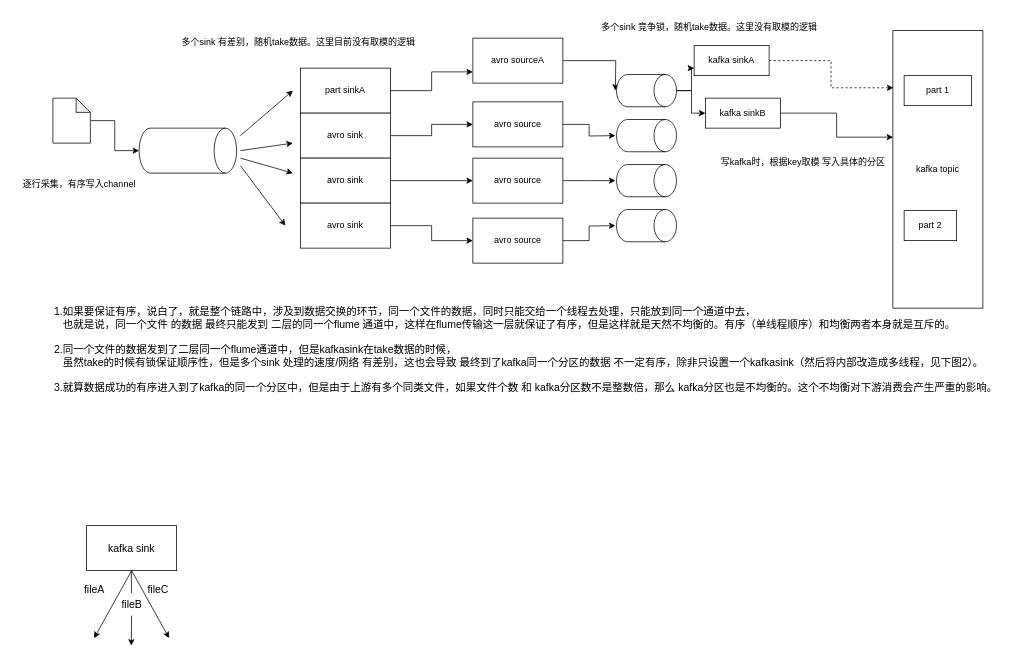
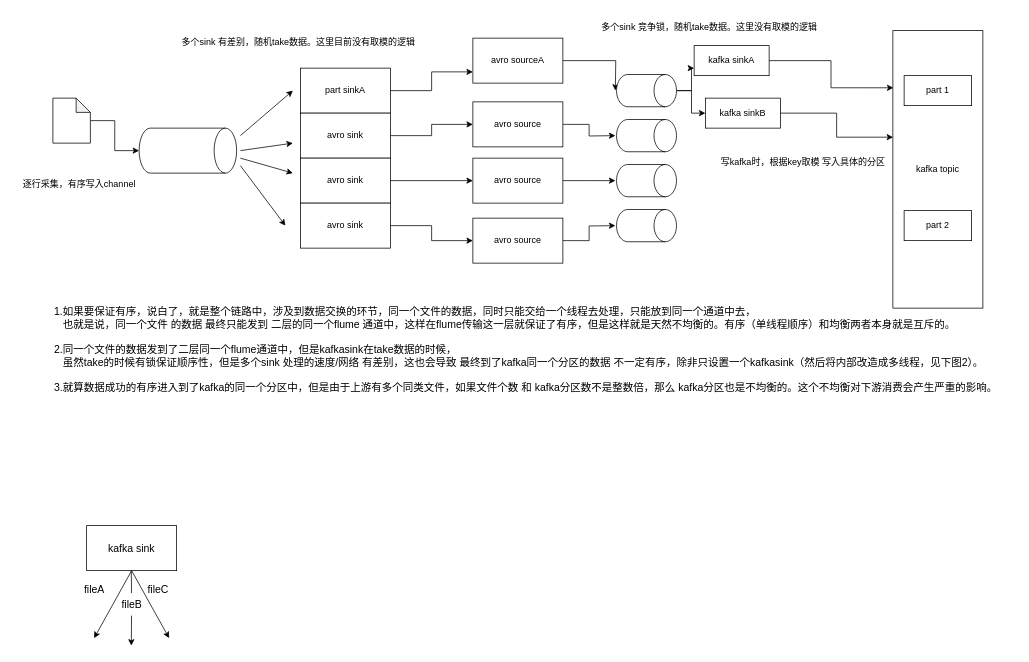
  <mxCell id="0" />
  <mxCell id="1" parent="0" />
  <mxCell id="2" value="" style="shape=cylinder3;whiteSpace=wrap;html=1;boundedLbl=1;backgroundOutline=1;size=15;rotation=90;" parent="1" vertex="1"><mxGeometry x="220" y="135" width="60" height="130" as="geometry" /></mxCell>
  <mxCell id="3" style="edgeStyle=orthogonalEdgeStyle;rounded=0;orthogonalLoop=1;jettySize=auto;html=1;" parent="1" source="4" target="2" edge="1"><mxGeometry relative="1" as="geometry" /></mxCell>
  <mxCell id="4" value="" style="shape=note;whiteSpace=wrap;html=1;backgroundOutline=1;darkOpacity=0.05;size=19;" parent="1" vertex="1"><mxGeometry x="70" y="130" width="50" height="60" as="geometry" /></mxCell>
  <mxCell id="5" style="edgeStyle=orthogonalEdgeStyle;rounded=0;orthogonalLoop=1;jettySize=auto;html=1;entryX=0;entryY=0.75;entryDx=0;entryDy=0;" parent="1" source="6" target="18" edge="1"><mxGeometry relative="1" as="geometry"><mxPoint x="620" y="120" as="targetPoint" /></mxGeometry></mxCell>
  <mxCell id="6" value="part sinkA" style="rounded=0;whiteSpace=wrap;html=1;" parent="1" vertex="1"><mxGeometry x="400" y="90" width="120" height="60" as="geometry" /></mxCell>
  <mxCell id="7" style="edgeStyle=orthogonalEdgeStyle;rounded=0;orthogonalLoop=1;jettySize=auto;html=1;entryX=0;entryY=0.5;entryDx=0;entryDy=0;" parent="1" source="8" target="20" edge="1"><mxGeometry relative="1" as="geometry"><mxPoint x="620" y="180" as="targetPoint" /></mxGeometry></mxCell>
  <mxCell id="8" value="avro sink" style="rounded=0;whiteSpace=wrap;html=1;" parent="1" vertex="1"><mxGeometry x="400" y="150" width="120" height="60" as="geometry" /></mxCell>
  <mxCell id="9" style="edgeStyle=orthogonalEdgeStyle;rounded=0;orthogonalLoop=1;jettySize=auto;html=1;entryX=0;entryY=0.5;entryDx=0;entryDy=0;" parent="1" source="10" target="22" edge="1"><mxGeometry relative="1" as="geometry"><mxPoint x="620" y="240" as="targetPoint" /></mxGeometry></mxCell>
  <mxCell id="10" value="avro sink" style="rounded=0;whiteSpace=wrap;html=1;" parent="1" vertex="1"><mxGeometry x="400" y="210" width="120" height="60" as="geometry" /></mxCell>
  <mxCell id="11" style="edgeStyle=orthogonalEdgeStyle;rounded=0;orthogonalLoop=1;jettySize=auto;html=1;entryX=0;entryY=0.5;entryDx=0;entryDy=0;" parent="1" source="12" target="24" edge="1"><mxGeometry relative="1" as="geometry"><mxPoint x="620" y="300" as="targetPoint" /></mxGeometry></mxCell>
  <mxCell id="12" value="avro sink" style="rounded=0;whiteSpace=wrap;html=1;" parent="1" vertex="1"><mxGeometry x="400" y="270" width="120" height="60" as="geometry" /></mxCell>
  <mxCell id="13" value="" style="endArrow=classic;html=1;rounded=0;" parent="1" edge="1"><mxGeometry width="50" height="50" relative="1" as="geometry"><mxPoint x="320" y="180" as="sourcePoint" /><mxPoint x="390" y="120" as="targetPoint" /></mxGeometry></mxCell>
  <mxCell id="14" value="" style="endArrow=classic;html=1;rounded=0;" parent="1" edge="1"><mxGeometry width="50" height="50" relative="1" as="geometry"><mxPoint x="320" y="200" as="sourcePoint" /><mxPoint x="390" y="190" as="targetPoint" /></mxGeometry></mxCell>
  <mxCell id="15" value="" style="endArrow=classic;html=1;rounded=0;" parent="1" edge="1"><mxGeometry width="50" height="50" relative="1" as="geometry"><mxPoint x="320" y="210" as="sourcePoint" /><mxPoint x="390" y="230" as="targetPoint" /></mxGeometry></mxCell>
  <mxCell id="16" value="" style="endArrow=classic;html=1;rounded=0;" parent="1" edge="1"><mxGeometry width="50" height="50" relative="1" as="geometry"><mxPoint x="320" y="220" as="sourcePoint" /><mxPoint x="380" y="300" as="targetPoint" /></mxGeometry></mxCell>
  <mxCell id="17" style="edgeStyle=orthogonalEdgeStyle;rounded=0;orthogonalLoop=1;jettySize=auto;html=1;" parent="1" source="18" edge="1"><mxGeometry relative="1" as="geometry"><mxPoint x="820" y="120" as="targetPoint" /></mxGeometry></mxCell>
  <mxCell id="18" value="avro sourceA" style="rounded=0;whiteSpace=wrap;html=1;" parent="1" vertex="1"><mxGeometry x="630" y="50" width="120" height="60" as="geometry" /></mxCell>
  <mxCell id="19" style="edgeStyle=orthogonalEdgeStyle;rounded=0;orthogonalLoop=1;jettySize=auto;html=1;" parent="1" source="20" edge="1"><mxGeometry relative="1" as="geometry"><mxPoint x="820" y="180" as="targetPoint" /></mxGeometry></mxCell>
  <mxCell id="20" value="avro source" style="rounded=0;whiteSpace=wrap;html=1;" parent="1" vertex="1"><mxGeometry x="630" y="135" width="120" height="60" as="geometry" /></mxCell>
  <mxCell id="21" style="edgeStyle=orthogonalEdgeStyle;rounded=0;orthogonalLoop=1;jettySize=auto;html=1;" parent="1" source="22" edge="1"><mxGeometry relative="1" as="geometry"><mxPoint x="820" y="240" as="targetPoint" /></mxGeometry></mxCell>
  <mxCell id="22" value="avro source" style="rounded=0;whiteSpace=wrap;html=1;" parent="1" vertex="1"><mxGeometry x="630" y="210" width="120" height="60" as="geometry" /></mxCell>
  <mxCell id="23" style="edgeStyle=orthogonalEdgeStyle;rounded=0;orthogonalLoop=1;jettySize=auto;html=1;" parent="1" source="24" edge="1"><mxGeometry relative="1" as="geometry"><mxPoint x="820" y="300" as="targetPoint" /></mxGeometry></mxCell>
  <mxCell id="24" value="avro source" style="rounded=0;whiteSpace=wrap;html=1;" parent="1" vertex="1"><mxGeometry x="630" y="290" width="120" height="60" as="geometry" /></mxCell>
  <mxCell id="25" style="edgeStyle=orthogonalEdgeStyle;rounded=0;orthogonalLoop=1;jettySize=auto;html=1;entryX=0;entryY=0.75;entryDx=0;entryDy=0;" parent="1" source="27" target="32" edge="1"><mxGeometry relative="1" as="geometry"><mxPoint x="930" y="120" as="targetPoint" /></mxGeometry></mxCell>
  <mxCell id="26" style="edgeStyle=orthogonalEdgeStyle;rounded=0;orthogonalLoop=1;jettySize=auto;html=1;entryX=0;entryY=0.5;entryDx=0;entryDy=0;" parent="1" source="27" target="36" edge="1"><mxGeometry relative="1" as="geometry" /></mxCell>
  <mxCell id="27" value="" style="shape=cylinder3;whiteSpace=wrap;html=1;boundedLbl=1;backgroundOutline=1;size=15;rotation=90;" parent="1" vertex="1"><mxGeometry x="840" y="80" width="43" height="80" as="geometry" /></mxCell>
  <mxCell id="28" value="" style="shape=cylinder3;whiteSpace=wrap;html=1;boundedLbl=1;backgroundOutline=1;size=15;rotation=90;" parent="1" vertex="1"><mxGeometry x="840" y="140" width="43" height="80" as="geometry" /></mxCell>
  <mxCell id="29" value="" style="shape=cylinder3;whiteSpace=wrap;html=1;boundedLbl=1;backgroundOutline=1;size=15;rotation=90;" parent="1" vertex="1"><mxGeometry x="840" y="200" width="43" height="80" as="geometry" /></mxCell>
  <mxCell id="30" value="" style="shape=cylinder3;whiteSpace=wrap;html=1;boundedLbl=1;backgroundOutline=1;size=15;rotation=90;" parent="1" vertex="1"><mxGeometry x="840" y="260" width="43" height="80" as="geometry" /></mxCell>
- <mxCell id="31" style="edgeStyle=orthogonalEdgeStyle;rounded=0;orthogonalLoop=1;jettySize=auto;html=1;entryX=0.006;entryY=0.206;entryDx=0;entryDy=0;entryPerimeter=0;dashed=1;" parent="1" source="32" target="33" edge="1"><mxGeometry relative="1" as="geometry" /></mxCell>
+ <mxCell id="31" style="edgeStyle=orthogonalEdgeStyle;rounded=0;orthogonalLoop=1;jettySize=auto;html=1;entryX=0.006;entryY=0.206;entryDx=0;entryDy=0;entryPerimeter=0;" parent="1" source="32" target="33" edge="1"><mxGeometry relative="1" as="geometry" /></mxCell>
  <mxCell id="32" value="kafka sinkA" style="rounded=0;whiteSpace=wrap;html=1;" parent="1" vertex="1"><mxGeometry x="925" y="60" width="100" height="40" as="geometry" /></mxCell>
  <mxCell id="33" value="kafka topic" style="rounded=0;whiteSpace=wrap;html=1;" parent="1" vertex="1"><mxGeometry x="1190" y="40" width="120" height="370" as="geometry" /></mxCell>
  <mxCell id="34" value="part 1" style="rounded=0;whiteSpace=wrap;html=1;" parent="1" vertex="1"><mxGeometry x="1205" y="100" width="90" height="40" as="geometry" /></mxCell>
  <mxCell id="35" style="edgeStyle=orthogonalEdgeStyle;rounded=0;orthogonalLoop=1;jettySize=auto;html=1;entryX=0.003;entryY=0.384;entryDx=0;entryDy=0;entryPerimeter=0;" parent="1" source="36" target="33" edge="1"><mxGeometry relative="1" as="geometry" /></mxCell>
  <mxCell id="36" value="kafka sinkB" style="rounded=0;whiteSpace=wrap;html=1;" parent="1" vertex="1"><mxGeometry x="940" y="130" width="100" height="40" as="geometry" /></mxCell>
  <mxCell id="37" value="逐行采集，有序写入channel" style="text;html=1;align=center;verticalAlign=middle;resizable=0;points=[];autosize=1;strokeColor=none;fillColor=none;" parent="1" vertex="1"><mxGeometry x="20" y="230" width="170" height="30" as="geometry" /></mxCell>
  <mxCell id="38" value="多个sink 有差别，随机take数据。这里目前没有取模的逻辑" style="text;html=1;align=left;verticalAlign=middle;resizable=0;points=[];autosize=1;strokeColor=none;fillColor=none;" parent="1" vertex="1"><mxGeometry x="240" y="40" width="330" height="30" as="geometry" /></mxCell>
  <mxCell id="39" value="多个sink 竞争锁，随机take数据。这里没有取模的逻辑" style="text;html=1;align=center;verticalAlign=middle;resizable=0;points=[];autosize=1;strokeColor=none;fillColor=none;" parent="1" vertex="1"><mxGeometry x="790" y="20" width="310" height="30" as="geometry" /></mxCell>
  <mxCell id="40" value="写kafka时，根据key取模 写入具体的分区" style="text;html=1;align=center;verticalAlign=middle;resizable=0;points=[];autosize=1;strokeColor=none;fillColor=none;" parent="1" vertex="1"><mxGeometry x="950" y="200" width="240" height="30" as="geometry" /></mxCell>
- <mxCell id="41" value="part 2" style="rounded=0;whiteSpace=wrap;html=1;" parent="1" vertex="1"><mxGeometry x="1205" y="280" width="70" height="40" as="geometry" /></mxCell>
+ <mxCell id="41" value="part 2" style="rounded=0;whiteSpace=wrap;html=1;" parent="1" vertex="1"><mxGeometry x="1205" y="280" width="90" height="40" as="geometry" /></mxCell>
  <mxCell id="42" value="&lt;font style=&quot;font-size: 14px;&quot;&gt;1.如果要保证有序，说白了，就是整个链路中，涉及到数据交换的环节，同一个文件的数据，同时只能交给一个线程去处理，只能放到同一个通道中去，&lt;br style=&quot;font-size: 14px;&quot;&gt;&amp;nbsp; &amp;nbsp;也就是说，同一个文件 的数据 最终只能发到 二层的同一个flume 通道中，这样在flume传输这一层就保证了有序，但是这样就是天然不均衡的。有序（单线程顺序）和均衡两者本身就是互斥的。&lt;br style=&quot;font-size: 14px;&quot;&gt;&lt;br&gt;2.同一个文件的数据发到了二层同一个flume通道中，但是kafkasink在take数据的时候，&lt;br style=&quot;font-size: 14px;&quot;&gt;&amp;nbsp; &amp;nbsp;虽然take的时候有锁保证顺序性，但是多个sink 处理的速度/网络 有差别，这也会导致 最终到了kafka同一个分区的数据 不一定有序，除非只设置一个kafkasink（然后将内部改造成多线程，见下图2）。&lt;br style=&quot;font-size: 14px;&quot;&gt;&lt;br&gt;3.就算数据成功的有序进入到了kafka的同一个分区中，但是由于上游有多个同类文件，如果文件个数 和 kafka分区数不是整数倍，那么 kafka分区也是不均衡的。这个不均衡对下游消费会产生严重的影响。&lt;br style=&quot;font-size: 14px;&quot;&gt;&lt;/font&gt;" style="text;html=1;align=left;verticalAlign=middle;resizable=0;points=[];autosize=1;strokeColor=none;fillColor=none;spacing=2;spacingBottom=0;fontFamily=Helvetica;fontSize=14;" parent="1" vertex="1"><mxGeometry x="70" y="400" width="1280" height="130" as="geometry" /></mxCell>
  <mxCell id="43" value="kafka sink" style="rounded=0;whiteSpace=wrap;html=1;fontFamily=Helvetica;fontSize=14;" vertex="1" parent="1"><mxGeometry x="115" y="700" width="120" height="60" as="geometry" /></mxCell>
  <mxCell id="44" value="" style="endArrow=classic;html=1;rounded=0;fontFamily=Helvetica;fontSize=14;startArrow=none;" edge="1" parent="1" source="50"><mxGeometry width="50" height="50" relative="1" as="geometry"><mxPoint x="174.58" y="760" as="sourcePoint" /><mxPoint x="174.58" y="860" as="targetPoint" /></mxGeometry></mxCell>
  <mxCell id="45" value="" style="endArrow=classic;html=1;rounded=0;fontFamily=Helvetica;fontSize=14;" edge="1" parent="1"><mxGeometry width="50" height="50" relative="1" as="geometry"><mxPoint x="175" y="760" as="sourcePoint" /><mxPoint x="125" y="850" as="targetPoint" /></mxGeometry></mxCell>
  <mxCell id="46" value="" style="endArrow=classic;html=1;rounded=0;fontFamily=Helvetica;fontSize=14;" edge="1" parent="1"><mxGeometry width="50" height="50" relative="1" as="geometry"><mxPoint x="175" y="760" as="sourcePoint" /><mxPoint x="225" y="850" as="targetPoint" /></mxGeometry></mxCell>
  <mxCell id="47" value="fileA" style="text;html=1;align=center;verticalAlign=middle;resizable=0;points=[];autosize=1;strokeColor=none;fillColor=none;fontSize=14;fontFamily=Helvetica;" vertex="1" parent="1"><mxGeometry x="100" y="770" width="50" height="30" as="geometry" /></mxCell>
  <mxCell id="48" value="fileC" style="text;html=1;align=center;verticalAlign=middle;resizable=0;points=[];autosize=1;strokeColor=none;fillColor=none;fontSize=14;fontFamily=Helvetica;" vertex="1" parent="1"><mxGeometry x="185" y="770" width="50" height="30" as="geometry" /></mxCell>
  <mxCell id="49" value="" style="endArrow=none;html=1;rounded=0;fontFamily=Helvetica;fontSize=14;" edge="1" parent="1" target="50"><mxGeometry width="50" height="50" relative="1" as="geometry"><mxPoint x="174.58" y="760" as="sourcePoint" /><mxPoint x="174.58" y="860" as="targetPoint" /></mxGeometry></mxCell>
  <mxCell id="50" value="fileB" style="text;html=1;align=center;verticalAlign=middle;resizable=0;points=[];autosize=1;strokeColor=none;fillColor=none;fontSize=14;fontFamily=Helvetica;" vertex="1" parent="1"><mxGeometry x="150" y="790" width="50" height="30" as="geometry" /></mxCell>
